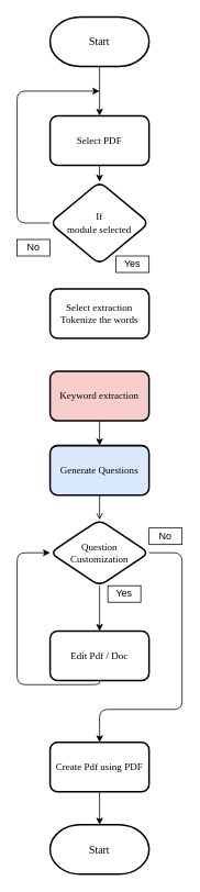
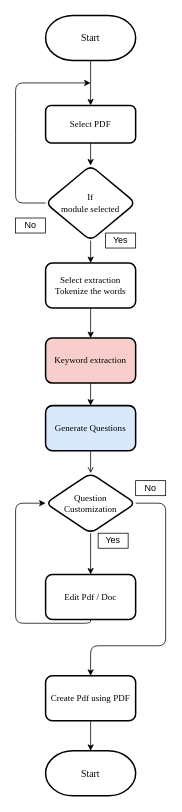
  <mxCell id="0" />
  <mxCell id="1" parent="0" />
  <mxCell id="2" value="" style="edgeStyle=none;html=1;fontFamily=Times New Roman;fontSize=13;" parent="1" source="3" target="5" edge="1"><mxGeometry relative="1" as="geometry" /></mxCell>
  <mxCell id="3" value="&lt;font style=&quot;font-size: 13px;&quot;&gt;Start&lt;/font&gt;" style="strokeWidth=2;html=1;shape=mxgraph.flowchart.terminator;whiteSpace=wrap;fontFamily=Times New Roman;fontSize=12;" parent="1" vertex="1"><mxGeometry x="60" y="20" width="120" height="60" as="geometry" /></mxCell>
  <mxCell id="4" value="" style="edgeStyle=none;html=1;fontFamily=Times New Roman;fontSize=13;" parent="1" source="5" target="8" edge="1"><mxGeometry relative="1" as="geometry" /></mxCell>
- <mxCell id="5" value="Select PDF" style="rounded=1;whiteSpace=wrap;html=1;fontFamily=Times New Roman;strokeWidth=2;" parent="1" vertex="1"><mxGeometry x="60" y="140" width="120" height="60" as="geometry" /></mxCell>
+ <mxCell id="5" value="Select PDF" style="rounded=1;whiteSpace=wrap;html=1;fontFamily=Times New Roman;strokeWidth=2;" parent="1" vertex="1"><mxGeometry x="60" y="140" width="120" height="50" as="geometry" /></mxCell>
  <mxCell id="6" style="edgeStyle=none;html=1;exitX=0;exitY=0.5;exitDx=0;exitDy=0;fontFamily=Times New Roman;fontSize=13;" parent="1" source="8" edge="1"><mxGeometry relative="1" as="geometry"><mxPoint x="120" y="110" as="targetPoint" /><Array as="points"><mxPoint x="20" y="270" /><mxPoint x="20" y="190" /><mxPoint x="20" y="110" /></Array></mxGeometry></mxCell>
+ <mxCell id="7" value="" style="edgeStyle=none;html=1;fontFamily=Times New Roman;fontSize=13;" parent="1" source="8" target="10" edge="1"><mxGeometry relative="1" as="geometry" /></mxCell>
  <mxCell id="8" value="If&lt;br&gt;module selected" style="rhombus;whiteSpace=wrap;html=1;fontFamily=Times New Roman;rounded=1;strokeWidth=2;" parent="1" vertex="1"><mxGeometry x="60" y="220" width="120" height="100" as="geometry" /></mxCell>
+ <mxCell id="9" value="" style="edgeStyle=none;html=1;fontFamily=Times New Roman;fontSize=13;" parent="1" source="10" target="12" edge="1"><mxGeometry relative="1" as="geometry" /></mxCell>
  <mxCell id="10" value="Select extraction&lt;br&gt;Tokenize the words" style="rounded=1;whiteSpace=wrap;html=1;fontFamily=Times New Roman;strokeWidth=2;" parent="1" vertex="1"><mxGeometry x="60" y="350" width="120" height="60" as="geometry" /></mxCell>
  <mxCell id="11" value="" style="edgeStyle=none;html=1;fontFamily=Times New Roman;fontSize=13;" parent="1" source="12" target="14" edge="1"><mxGeometry relative="1" as="geometry" /></mxCell>
  <mxCell id="12" value="Keyword extraction" style="whiteSpace=wrap;html=1;fontFamily=Times New Roman;rounded=1;strokeWidth=2;fillColor=#f8cecc;" parent="1" vertex="1"><mxGeometry x="60" y="450" width="120" height="60" as="geometry" /></mxCell>
  <mxCell id="13" value="" style="edgeStyle=none;html=1;fontFamily=Times New Roman;fontSize=13;endArrow=open;" parent="1" source="14" target="17" edge="1"><mxGeometry relative="1" as="geometry" /></mxCell>
  <mxCell id="14" value="Generate Questions" style="whiteSpace=wrap;html=1;fontFamily=Times New Roman;rounded=1;strokeWidth=2;fillColor=#dae8fc;" parent="1" vertex="1"><mxGeometry x="60" y="540" width="120" height="60" as="geometry" /></mxCell>
  <mxCell id="15" value="" style="edgeStyle=none;html=1;fontFamily=Times New Roman;fontSize=13;" parent="1" source="17" target="19" edge="1"><mxGeometry relative="1" as="geometry" /></mxCell>
  <mxCell id="16" value="" style="edgeStyle=none;html=1;fontFamily=Times New Roman;fontSize=13;" parent="1" source="17" target="21" edge="1"><mxGeometry relative="1" as="geometry"><Array as="points"><mxPoint x="220" y="670" /><mxPoint x="220" y="860" /><mxPoint x="120" y="860" /></Array></mxGeometry></mxCell>
  <mxCell id="17" value="Question&lt;br&gt;Customization" style="rhombus;whiteSpace=wrap;html=1;fontFamily=Times New Roman;rounded=1;strokeWidth=2;" parent="1" vertex="1"><mxGeometry x="60" y="630" width="120" height="80" as="geometry" /></mxCell>
  <mxCell id="18" style="edgeStyle=none;html=1;exitX=0.5;exitY=1;exitDx=0;exitDy=0;entryX=0;entryY=0.5;entryDx=0;entryDy=0;fontFamily=Times New Roman;fontSize=13;" parent="1" source="19" target="17" edge="1"><mxGeometry relative="1" as="geometry"><Array as="points"><mxPoint x="120" y="830" /><mxPoint x="20" y="830" /><mxPoint x="20" y="670" /></Array></mxGeometry></mxCell>
  <mxCell id="19" value="Edit Pdf / Doc" style="whiteSpace=wrap;html=1;fontFamily=Times New Roman;rounded=1;strokeWidth=2;" parent="1" vertex="1"><mxGeometry x="60" y="765" width="120" height="60" as="geometry" /></mxCell>
  <mxCell id="20" value="" style="edgeStyle=none;html=1;fontFamily=Times New Roman;fontSize=13;" parent="1" source="21" target="22" edge="1"><mxGeometry relative="1" as="geometry" /></mxCell>
  <mxCell id="21" value="Create Pdf using PDF" style="whiteSpace=wrap;html=1;fontFamily=Times New Roman;rounded=1;strokeWidth=2;" parent="1" vertex="1"><mxGeometry x="60" y="900" width="120" height="60" as="geometry" /></mxCell>
  <mxCell id="22" value="&lt;font style=&quot;font-size: 13px;&quot;&gt;Start&lt;/font&gt;" style="strokeWidth=2;html=1;shape=mxgraph.flowchart.terminator;whiteSpace=wrap;fontFamily=Times New Roman;fontSize=12;" parent="1" vertex="1"><mxGeometry x="60" y="1000" width="120" height="60" as="geometry" /></mxCell>
  <mxCell id="23" value="Yes" style="rounded=0;whiteSpace=wrap;html=1;" parent="1" vertex="1"><mxGeometry x="140" y="310" width="40" height="20" as="geometry" /></mxCell>
  <mxCell id="24" value="No" style="rounded=0;whiteSpace=wrap;html=1;" parent="1" vertex="1"><mxGeometry x="20" y="290" width="40" height="20" as="geometry" /></mxCell>
  <mxCell id="25" value="Yes" style="rounded=0;whiteSpace=wrap;html=1;" parent="1" vertex="1"><mxGeometry x="130" y="710" width="40" height="20" as="geometry" /></mxCell>
  <mxCell id="26" value="No" style="rounded=0;whiteSpace=wrap;html=1;" parent="1" vertex="1"><mxGeometry x="180" y="640" width="40" height="20" as="geometry" /></mxCell>
